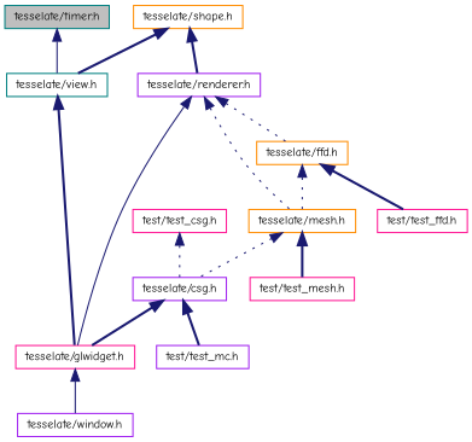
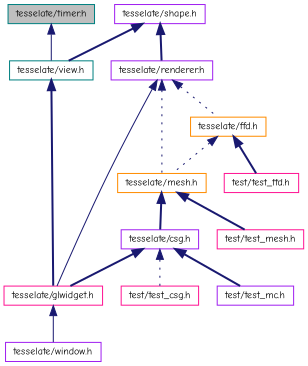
  digraph {
    fontname="Comic Neue"
    node [color=deeppink fillcolor=white fontname="Comic Neue" fontsize=10 shape=record style=filled]
    edge [color=midnightblue dir=back fontname="Comic Neue" fontsize=10 labelfontname=Helvetica labelfontsize=10 style=bold]
    n1 [color=teal fillcolor=grey75 fontcolor=black height=0.2 label="tesselate/timer.h" width=0.4]
    n2 [color=teal height=0.2 label="tesselate/view.h" width=0.4]
    n3 [height=0.2 label="tesselate/glwidget.h" width=0.4]
-   n4 [color=darkorange height=0.2 label="tesselate/shape.h" width=0.4]
+   n4 [color=purple height=0.2 label="tesselate/shape.h" width=0.4]
    n5 [color=purple height=0.2 label="tesselate/renderer.h" width=0.4]
    n6 [color=purple height=0.2 label="tesselate/window.h" width=0.4]
    n7 [color=darkorange height=0.2 label="tesselate/mesh.h" width=0.4]
    n8 [color=darkorange height=0.2 label="tesselate/ffd.h" width=0.4]
    n9 [color=purple height=0.2 label="tesselate/csg.h" width=0.4]
    n10 [height=0.2 label="test/test_mesh.h" width=0.4]
    n11 [height=0.2 label="test/test_ffd.h" width=0.4]
    n12 [height=0.2 label="test/test_csg.h" width=0.4]
    n13 [color=purple height=0.2 label="test/test_mc.h" width=0.4]
    n1 -> n2 [style=solid]
    n2 -> n3
    n3 -> n6 [style=solid]
    n4 -> n2
    n4 -> n5
    n5 -> n3 [style=solid]
    n5 -> n7 [style=dotted]
    n5 -> n8 [style=dotted]
-   n7 -> n9 [style=dotted]
+   n7 -> n9
    n7 -> n10
    n8 -> n7 [style=dotted]
    n8 -> n11
    n9 -> n3
-   n12 -> n9 [style=dotted]
+   n9 -> n12 [style=dotted]
    n9 -> n13
  }
